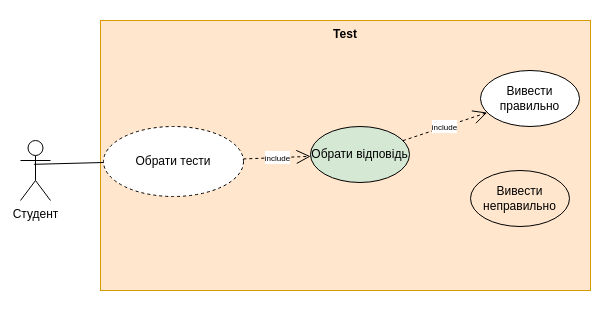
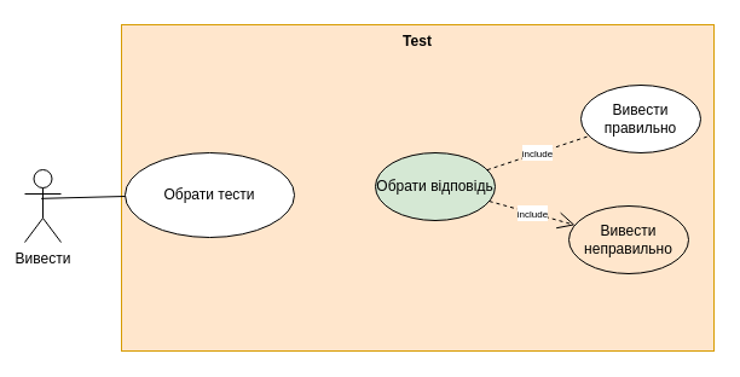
  <mxCell id="0" />
  <mxCell id="1" parent="0" />
  <mxCell id="2" value="" style="html=1;points=[];perimeter=orthogonalPerimeter;fillColor=#ffe6cc;strokeColor=#d79b00;" vertex="1" parent="1"><mxGeometry x="100" y="20" width="490" height="270" as="geometry" /></mxCell>
  <mxCell id="3" value="Test" style="text;align=center;fontStyle=1;verticalAlign=middle;spacingLeft=3;spacingRight=3;strokeColor=none;rotatable=0;points=[[0,0.5],[1,0.5]];portConstraint=eastwest;" vertex="1" parent="1"><mxGeometry x="305" y="20" width="80" height="26" as="geometry" /></mxCell>
- <mxCell id="4" value="Студент" style="shape=umlActor;verticalLabelPosition=bottom;labelBackgroundColor=#ffffff;verticalAlign=top;html=1;" vertex="1" parent="1"><mxGeometry x="20" y="140" width="30" height="60" as="geometry" /></mxCell>
- <mxCell id="5" value="Обрати тести" style="ellipse;whiteSpace=wrap;html=1;dashed=1;" vertex="1" parent="1"><mxGeometry x="103" y="126" width="140" height="70" as="geometry" /></mxCell>
+ <mxCell id="4" value="Вивести" style="shape=umlActor;verticalLabelPosition=bottom;labelBackgroundColor=#ffffff;verticalAlign=top;html=1;" vertex="1" parent="1"><mxGeometry x="20" y="140" width="30" height="60" as="geometry" /></mxCell>
+ <mxCell id="5" value="Обрати тести" style="ellipse;whiteSpace=wrap;html=1;" vertex="1" parent="1"><mxGeometry x="103" y="126" width="140" height="70" as="geometry" /></mxCell>
  <mxCell id="6" value="" style="endArrow=none;html=1;exitX=0.453;exitY=0.397;exitDx=0;exitDy=0;exitPerimeter=0;" edge="1" parent="1" source="4" target="5"><mxGeometry width="50" height="50" relative="1" as="geometry"><mxPoint x="40" y="160" as="sourcePoint" /><mxPoint x="90" y="110" as="targetPoint" /></mxGeometry></mxCell>
  <mxCell id="7" value="Обрати відповідь" style="ellipse;whiteSpace=wrap;html=1;fillColor=#d5e8d4;" vertex="1" parent="1"><mxGeometry x="310" y="126" width="99" height="56" as="geometry" /></mxCell>
- <mxCell id="8" value="&lt;span style=&quot;font-size: 8px&quot;&gt;include&lt;/span&gt;" style="endArrow=open;endSize=12;dashed=1;html=1;" edge="1" parent="1" source="5" target="7"><mxGeometry width="160" relative="1" as="geometry"><mxPoint x="320" y="70" as="sourcePoint" /><mxPoint x="480" y="70" as="targetPoint" /><Array as="points" /></mxGeometry></mxCell>
- <mxCell id="9" value="&lt;span style=&quot;font-size: 8px&quot;&gt;include&lt;/span&gt;" style="endArrow=open;endSize=12;dashed=1;html=1;" edge="1" parent="1" source="7" target="10"><mxGeometry width="160" relative="1" as="geometry"><mxPoint x="400" y="83.488" as="sourcePoint" /><mxPoint x="474.64" y="55.999" as="targetPoint" /><Array as="points" /></mxGeometry></mxCell>
+ <mxCell id="9" value="&lt;span style=&quot;font-size: 8px&quot;&gt;include&lt;/span&gt;" style="endArrow=none;endSize=12;dashed=1;html=1;" edge="1" parent="1" source="7" target="10"><mxGeometry width="160" relative="1" as="geometry"><mxPoint x="400" y="83.488" as="sourcePoint" /><mxPoint x="474.64" y="55.999" as="targetPoint" /><Array as="points" /></mxGeometry></mxCell>
  <mxCell id="10" value="Вивести правильно" style="ellipse;whiteSpace=wrap;html=1;" vertex="1" parent="1"><mxGeometry x="480" y="70" width="99" height="56" as="geometry" /></mxCell>
  <mxCell id="11" value="Вивести неправильно" style="ellipse;whiteSpace=wrap;html=1;fillColor=#ffe6cc;" vertex="1" parent="1"><mxGeometry x="470" y="170" width="99" height="56" as="geometry" /></mxCell>
+ <mxCell id="12" value="&lt;span style=&quot;font-size: 8px&quot;&gt;include&lt;/span&gt;" style="endArrow=open;endSize=12;dashed=1;html=1;" edge="1" parent="1" source="7" target="11"><mxGeometry width="160" relative="1" as="geometry"><mxPoint x="396.875" y="140.672" as="sourcePoint" /><mxPoint x="484.64" y="65.999" as="targetPoint" /><Array as="points" /></mxGeometry></mxCell>
